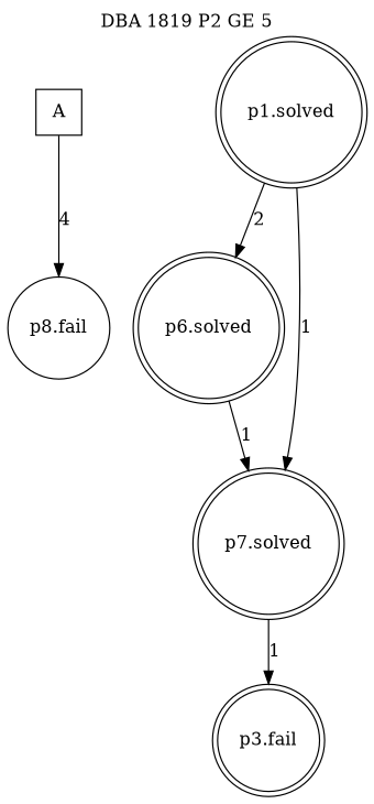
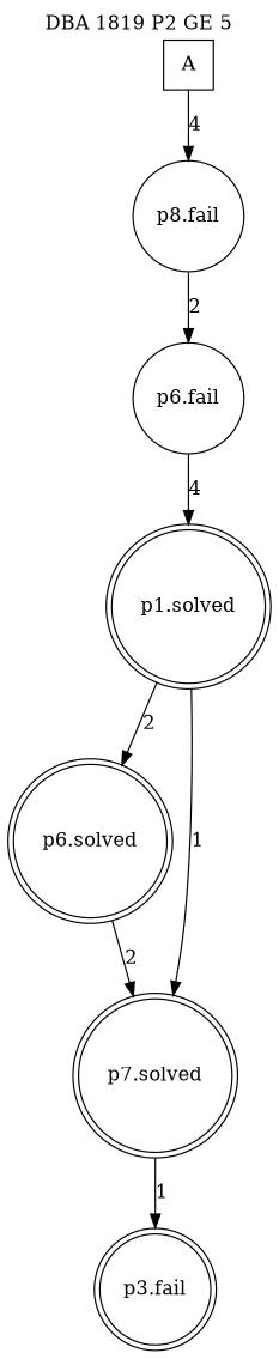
  digraph {
    label=" DBA 1819 P2 GE 5 "
    labelloc=tl
    rankdir=TB
    node [shape=doublecircle]
    n1 [label=A shape=square]
    n2 [label="p8.fail" shape=circle]
+   n3 [label="p6.fail" shape=circle]
    n4 [label="p1.solved"]
    n5 [label="p6.solved"]
    n6 [label="p7.solved"]
    n7 [label="p3.fail"]
    n1 -> n2 [label=4]
+   n2 -> n3 [label=2]
+   n3 -> n4 [label=4]
    n4 -> n5 [label=2]
    n4 -> n6 [label=1]
-   n5 -> n6 [label=1]
+   n5 -> n6 [label=2]
    n6 -> n7 [label=1]
  }
